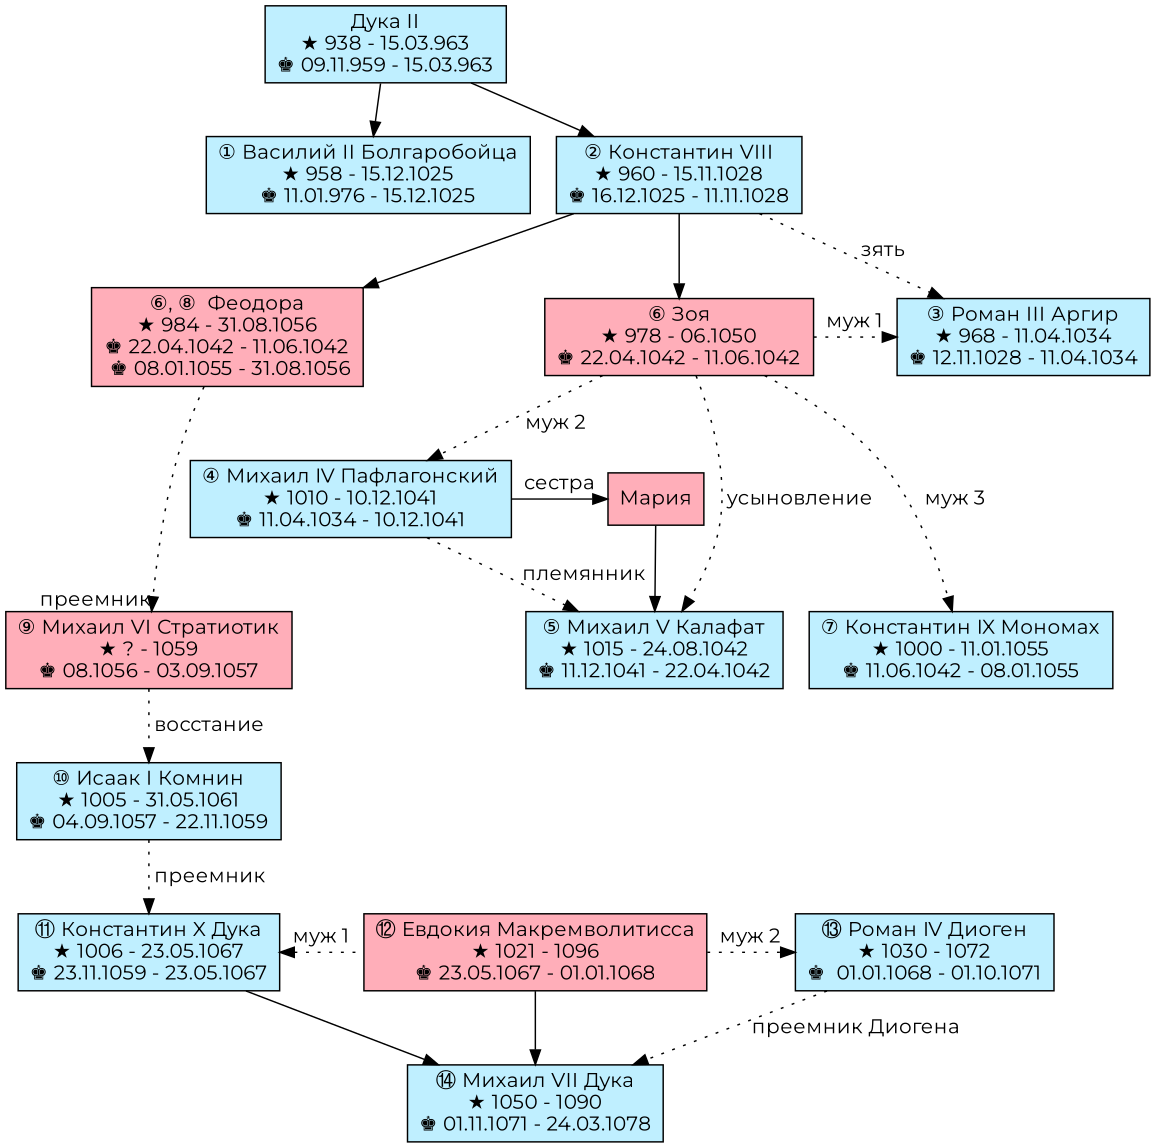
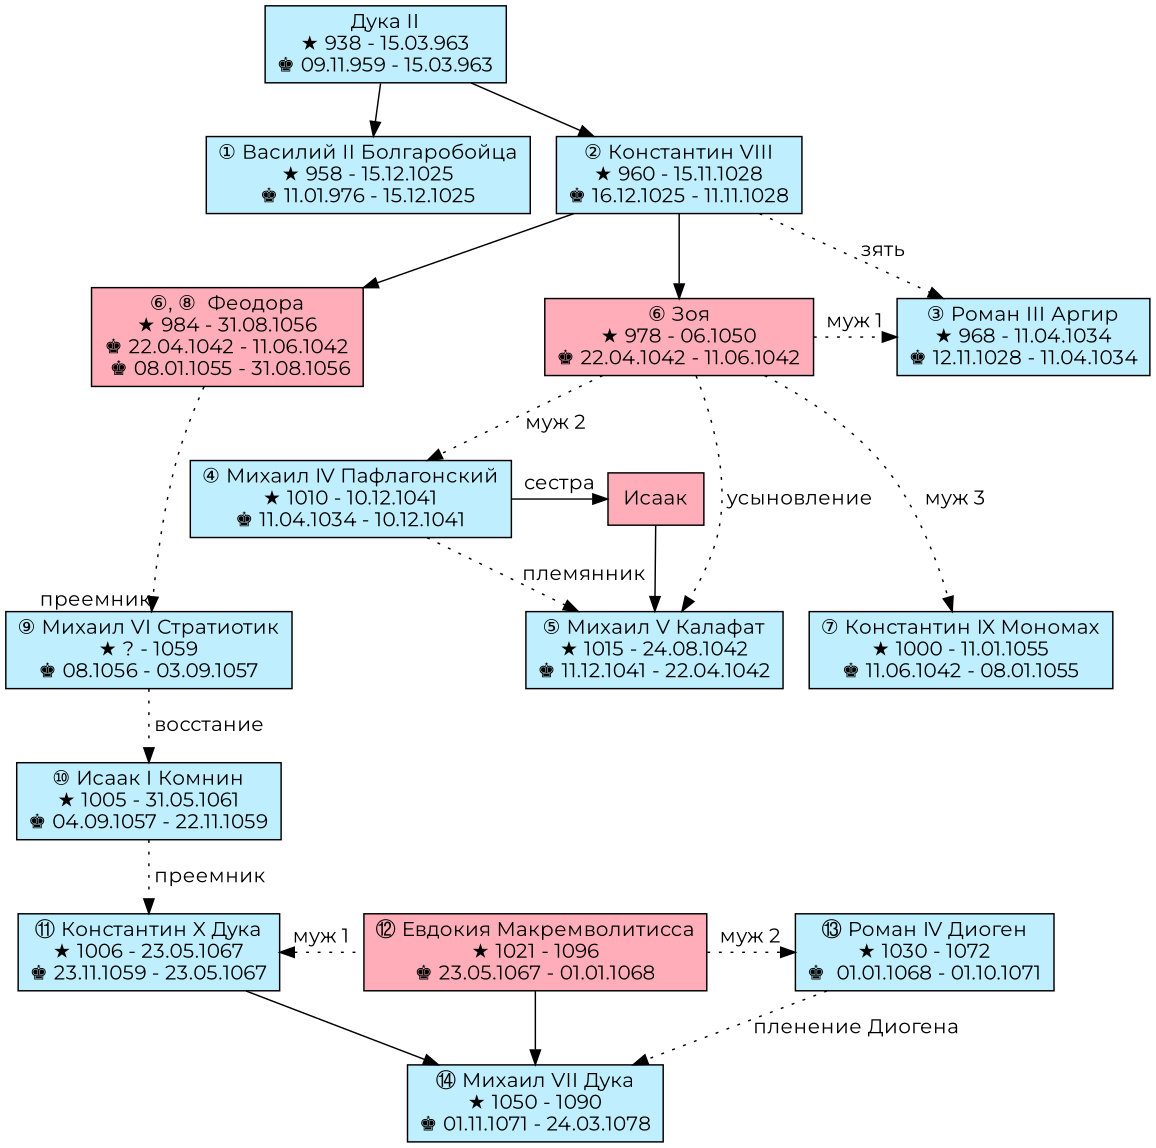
  digraph {
    fontname=Montserrat
    node [fillcolor=lightblue1 fontname=Montserrat shape=rectangle style=filled]
    edge [fontname=Montserrat style=dotted]
-   n1 [fillcolor=lightpink1 label="Мария"]
+   n1 [fillcolor=lightpink1 label="Исаак"]
    n2 [label="&#x2463; Михаил IV Пафлагонский\n&#9733; 1010 - 10.12.1041\n&#9818; 11.04.1034 - 10.12.1041"]
    n3 [label="&#x2464; Михаил V Калафат\n&#9733; 1015 - 24.08.1042\n&#9818; 11.12.1041 - 22.04.1042"]
    n4 [label="&#x2466; Константин IX Мономах\n&#9733; 1000 - 11.01.1055\n&#9818; 11.06.1042 - 08.01.1055"]
    n5 [fillcolor=lightpink1 label="&#x2465;, &#x2467;  Феодора\n&#9733; 984 - 31.08.1056\n&#9818; 22.04.1042 - 11.06.1042\n &#9818; 08.01.1055 - 31.08.1056"]
    n6 [fillcolor=lightpink1 label="&#x2465; Зоя\n&#9733; 978 - 06.1050\n&#9818; 22.04.1042 - 11.06.1042"]
    n7 [label="&#x2462; Роман III Аргир\n&#9733; 968 - 11.04.1034\n&#9818; 12.11.1028 - 11.04.1034"]
-   n8 [fillcolor=lightpink1 label="&#x2468; Михаил VI Стратиотик\n&#9733; ? - 1059\n&#9818; 08.1056 - 03.09.1057"]
+   n8 [label="&#x2468; Михаил VI Стратиотик\n&#9733; ? - 1059\n&#9818; 08.1056 - 03.09.1057"]
    n9 [label="&#x246A; Константин X Дука\n&#9733; 1006 - 23.05.1067\n&#9818; 23.11.1059 - 23.05.1067"]
    n10 [fillcolor=lightpink1 label="&#x246B; Евдокия Макремволитисса\n&#9733; 1021 - 1096\n&#9818; 23.05.1067 - 01.01.1068"]
    n11 [label="&#x246C; Роман IV Диоген\n&#9733; 1030 - 1072\n&#9818;  01.01.1068 - 01.10.1071"]
    n12 [label="&#x2469; Исаак I Комнин\n&#9733; 1005 - 31.05.1061\n&#9818; 04.09.1057 - 22.11.1059"]
    n13 [label="&#x246D; Михаил VII Дука\n&#9733; 1050 - 1090\n&#9818; 01.11.1071 - 24.03.1078"]
    n14 [label="Дука II\n&#9733; 938 - 15.03.963\n&#9818; 09.11.959 - 15.03.963"]
    n15 [label="&#x2460; Василий II Болгаробойца\n&#9733; 958 - 15.12.1025\n&#9818; 11.01.976 - 15.12.1025"]
    n16 [label="&#x2461; Константин VIII\n&#9733; 960 - 15.11.1028\n&#9818; 16.12.1025 - 11.11.1028"]
    subgraph sub_1 {
      rank=same
      n1
      n2
    }
    subgraph sub_2 {
      rank=same
      n3
      n4
    }
    subgraph sub_3 {
      rank=same
      n5
      n6
      n7
    }
    subgraph sub_4 {
      rank=same
      n3
      n8
    }
    subgraph sub_5 {
      rank=same
      n9
      n10
      n11
    }
    n1 -> n3 [style=""]
    n2 -> n1 [label="сестра" style=""]
    n2 -> n3 [label="племянник"]
    n5 -> n8 [headlabel="преемник" labelangle=35 labeldistance=6]
    n6 -> n2 [label="муж 2"]
    n6 -> n3 [label=" усыновление"]
    n6 -> n4 [label="муж 3"]
    n6 -> n7 [label="муж 1"]
    n8 -> n12 [label=" восстание"]
    n9 -> n10 [dir=back label="муж 1"]
    n9 -> n13 [style=""]
    n10 -> n11 [label="муж 2"]
    n10 -> n13 [style=""]
-   n11 -> n13 [label="преемник Диогена"]
+   n11 -> n13 [label="пленение Диогена"]
    n12 -> n9 [label=" преемник"]
    n14 -> n15 [style=""]
    n14 -> n16 [style=""]
    n16 -> n5 [style=""]
    n16 -> n6 [style=""]
    n16 -> n7 [label="зять"]
  }
